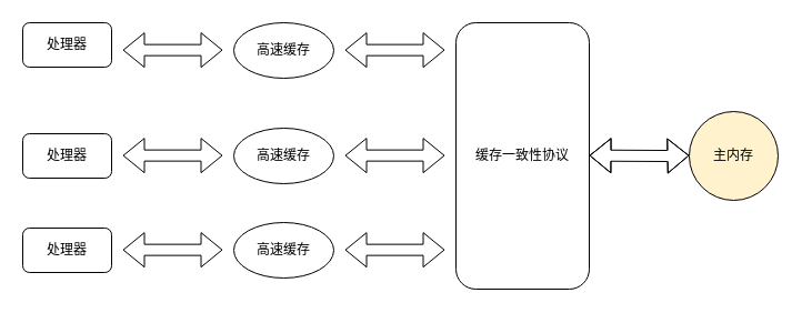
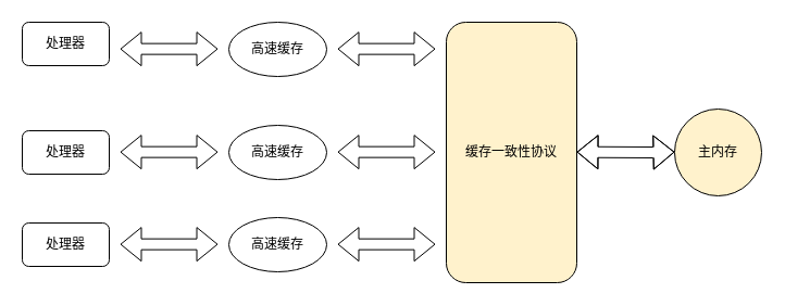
  <mxCell id="0" />
  <mxCell id="1" parent="0" />
  <mxCell id="2" value="处理器" style="rounded=1;whiteSpace=wrap;html=1;" vertex="1" parent="1"><mxGeometry x="20" y="20" width="80" height="40" as="geometry" /></mxCell>
  <mxCell id="3" value="高速缓存" style="ellipse;whiteSpace=wrap;html=1;rounded=1;" vertex="1" parent="1"><mxGeometry x="210" y="20" width="90" height="50" as="geometry" /></mxCell>
  <mxCell id="4" value="处理器" style="rounded=1;whiteSpace=wrap;html=1;" vertex="1" parent="1"><mxGeometry x="20" y="205" width="80" height="40" as="geometry" /></mxCell>
  <mxCell id="5" value="高速缓存" style="ellipse;whiteSpace=wrap;html=1;rounded=1;" vertex="1" parent="1"><mxGeometry x="210" y="200" width="90" height="50" as="geometry" /></mxCell>
  <mxCell id="6" value="处理器" style="rounded=1;whiteSpace=wrap;html=1;" vertex="1" parent="1"><mxGeometry x="20" y="120" width="80" height="40" as="geometry" /></mxCell>
  <mxCell id="7" value="高速缓存" style="ellipse;whiteSpace=wrap;html=1;rounded=1;" vertex="1" parent="1"><mxGeometry x="210" y="115" width="90" height="50" as="geometry" /></mxCell>
- <mxCell id="8" value="缓存一致性协议" style="rounded=1;whiteSpace=wrap;html=1;" vertex="1" parent="1"><mxGeometry x="410" y="20" width="120" height="240" as="geometry" /></mxCell>
+ <mxCell id="8" value="缓存一致性协议" style="rounded=1;whiteSpace=wrap;html=1;fillColor=#fff2cc;" vertex="1" parent="1"><mxGeometry x="410" y="20" width="120" height="240" as="geometry" /></mxCell>
  <mxCell id="9" value="" style="shape=flexArrow;endArrow=classic;startArrow=classic;html=1;rounded=0;" edge="1" parent="1"><mxGeometry width="100" height="100" relative="1" as="geometry"><mxPoint x="110" y="44.64" as="sourcePoint" /><mxPoint x="200" y="44.64" as="targetPoint" /></mxGeometry></mxCell>
  <mxCell id="10" value="" style="shape=flexArrow;endArrow=classic;startArrow=classic;html=1;rounded=0;" edge="1" parent="1"><mxGeometry width="100" height="100" relative="1" as="geometry"><mxPoint x="110" y="139.64" as="sourcePoint" /><mxPoint x="200" y="139.64" as="targetPoint" /></mxGeometry></mxCell>
  <mxCell id="11" value="" style="shape=flexArrow;endArrow=classic;startArrow=classic;html=1;rounded=0;" edge="1" parent="1"><mxGeometry width="100" height="100" relative="1" as="geometry"><mxPoint x="110" y="224.64" as="sourcePoint" /><mxPoint x="200" y="224.64" as="targetPoint" /></mxGeometry></mxCell>
  <mxCell id="12" value="主内存" style="ellipse;whiteSpace=wrap;html=1;aspect=fixed;fillColor=#fff2cc;" vertex="1" parent="1"><mxGeometry x="620" y="100" width="80" height="80" as="geometry" /></mxCell>
  <mxCell id="13" value="" style="shape=flexArrow;endArrow=classic;startArrow=classic;html=1;rounded=0;" edge="1" parent="1"><mxGeometry width="100" height="100" relative="1" as="geometry"><mxPoint x="530" y="139.64" as="sourcePoint" /><mxPoint x="620" y="139.64" as="targetPoint" /><Array as="points"><mxPoint x="600" y="140" /></Array></mxGeometry></mxCell>
  <mxCell id="14" value="" style="shape=flexArrow;endArrow=classic;startArrow=classic;html=1;rounded=0;" edge="1" parent="1"><mxGeometry width="100" height="100" relative="1" as="geometry"><mxPoint x="310" y="44.64" as="sourcePoint" /><mxPoint x="400" y="44.64" as="targetPoint" /></mxGeometry></mxCell>
  <mxCell id="15" value="" style="shape=flexArrow;endArrow=classic;startArrow=classic;html=1;rounded=0;" edge="1" parent="1"><mxGeometry width="100" height="100" relative="1" as="geometry"><mxPoint x="310" y="139.64" as="sourcePoint" /><mxPoint x="400" y="139.64" as="targetPoint" /></mxGeometry></mxCell>
  <mxCell id="16" value="" style="shape=flexArrow;endArrow=classic;startArrow=classic;html=1;rounded=0;" edge="1" parent="1"><mxGeometry width="100" height="100" relative="1" as="geometry"><mxPoint x="310" y="224.64" as="sourcePoint" /><mxPoint x="400" y="224.64" as="targetPoint" /></mxGeometry></mxCell>
